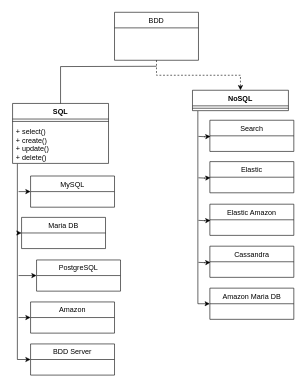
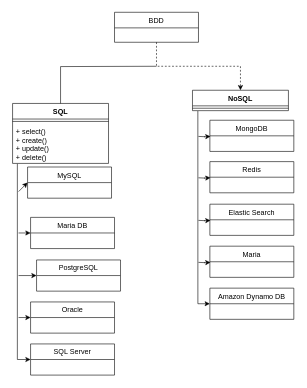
  <mxCell id="0" />
  <mxCell id="1" parent="0" />
  <mxCell id="2" style="edgeStyle=orthogonalEdgeStyle;rounded=0;orthogonalLoop=1;jettySize=auto;html=1;exitX=0.5;exitY=1;exitDx=0;exitDy=0;dashed=1;" edge="1" parent="1" source="3" target="4"><mxGeometry relative="1" as="geometry" /></mxCell>
- <mxCell id="3" value="BDD" style="swimlane;fontStyle=0;childLayout=stackLayout;horizontal=1;startSize=26;fillColor=none;horizontalStack=0;resizeParent=1;resizeParentMax=0;resizeLast=0;collapsible=1;marginBottom=0;" vertex="1" parent="1"><mxGeometry x="190" y="20" width="140" height="80" as="geometry" /></mxCell>
+ <mxCell id="3" value="BDD" style="swimlane;fontStyle=0;childLayout=stackLayout;horizontal=1;startSize=26;fillColor=none;horizontalStack=0;resizeParent=1;resizeParentMax=0;resizeLast=0;collapsible=1;marginBottom=0;" vertex="1" parent="1"><mxGeometry x="190" y="20" width="140" height="50" as="geometry" /></mxCell>
  <mxCell id="4" value="NoSQL" style="swimlane;fontStyle=1;align=center;verticalAlign=top;childLayout=stackLayout;horizontal=1;startSize=26;horizontalStack=0;resizeParent=1;resizeParentMax=0;resizeLast=0;collapsible=1;marginBottom=0;" vertex="1" parent="1"><mxGeometry x="320" y="150" width="160" height="34" as="geometry" /></mxCell>
  <mxCell id="5" value="" style="line;strokeWidth=1;fillColor=none;align=left;verticalAlign=middle;spacingTop=-1;spacingLeft=3;spacingRight=3;rotatable=0;labelPosition=right;points=[];portConstraint=eastwest;" vertex="1" parent="4"><mxGeometry y="26" width="160" height="8" as="geometry" /></mxCell>
- <mxCell id="6" value="MySQL" style="swimlane;fontStyle=0;childLayout=stackLayout;horizontal=1;startSize=26;fillColor=none;horizontalStack=0;resizeParent=1;resizeParentMax=0;resizeLast=0;collapsible=1;marginBottom=0;" vertex="1" parent="1"><mxGeometry x="50" y="293" width="140" height="52" as="geometry" /></mxCell>
- <mxCell id="7" value="Maria DB" style="swimlane;fontStyle=0;childLayout=stackLayout;horizontal=1;startSize=26;fillColor=none;horizontalStack=0;resizeParent=1;resizeParentMax=0;resizeLast=0;collapsible=1;marginBottom=0;" vertex="1" parent="1"><mxGeometry x="35" y="362" width="140" height="52" as="geometry" /></mxCell>
+ <mxCell id="6" value="MySQL" style="swimlane;fontStyle=0;childLayout=stackLayout;horizontal=1;startSize=26;fillColor=none;horizontalStack=0;resizeParent=1;resizeParentMax=0;resizeLast=0;collapsible=1;marginBottom=0;" vertex="1" parent="1"><mxGeometry x="45" y="278" width="140" height="52" as="geometry" /></mxCell>
+ <mxCell id="7" value="Maria DB" style="swimlane;fontStyle=0;childLayout=stackLayout;horizontal=1;startSize=26;fillColor=none;horizontalStack=0;resizeParent=1;resizeParentMax=0;resizeLast=0;collapsible=1;marginBottom=0;" vertex="1" parent="1"><mxGeometry x="50" y="362" width="140" height="52" as="geometry" /></mxCell>
  <mxCell id="8" value="PostgreSQL" style="swimlane;fontStyle=0;childLayout=stackLayout;horizontal=1;startSize=26;fillColor=none;horizontalStack=0;resizeParent=1;resizeParentMax=0;resizeLast=0;collapsible=1;marginBottom=0;" vertex="1" parent="1"><mxGeometry x="60" y="433" width="140" height="52" as="geometry" /></mxCell>
- <mxCell id="9" value="Amazon" style="swimlane;fontStyle=0;childLayout=stackLayout;horizontal=1;startSize=26;fillColor=none;horizontalStack=0;resizeParent=1;resizeParentMax=0;resizeLast=0;collapsible=1;marginBottom=0;" vertex="1" parent="1"><mxGeometry x="50" y="503" width="140" height="52" as="geometry" /></mxCell>
- <mxCell id="10" value="BDD Server" style="swimlane;fontStyle=0;childLayout=stackLayout;horizontal=1;startSize=26;fillColor=none;horizontalStack=0;resizeParent=1;resizeParentMax=0;resizeLast=0;collapsible=1;marginBottom=0;" vertex="1" parent="1"><mxGeometry x="50" y="573" width="140" height="52" as="geometry" /></mxCell>
+ <mxCell id="9" value="Oracle" style="swimlane;fontStyle=0;childLayout=stackLayout;horizontal=1;startSize=26;fillColor=none;horizontalStack=0;resizeParent=1;resizeParentMax=0;resizeLast=0;collapsible=1;marginBottom=0;" vertex="1" parent="1"><mxGeometry x="50" y="503" width="140" height="52" as="geometry" /></mxCell>
+ <mxCell id="10" value="SQL Server" style="swimlane;fontStyle=0;childLayout=stackLayout;horizontal=1;startSize=26;fillColor=none;horizontalStack=0;resizeParent=1;resizeParentMax=0;resizeLast=0;collapsible=1;marginBottom=0;" vertex="1" parent="1"><mxGeometry x="50" y="573" width="140" height="52" as="geometry" /></mxCell>
  <mxCell id="11" value="" style="endArrow=classic;html=1;rounded=0;entryX=0;entryY=0.5;entryDx=0;entryDy=0;" edge="1" parent="1" target="6"><mxGeometry width="50" height="50" relative="1" as="geometry"><mxPoint x="30" y="319" as="sourcePoint" /><mxPoint x="290" y="443" as="targetPoint" /></mxGeometry></mxCell>
  <mxCell id="12" value="" style="endArrow=classic;html=1;rounded=0;entryX=0;entryY=0.5;entryDx=0;entryDy=0;" edge="1" parent="1" target="7"><mxGeometry width="50" height="50" relative="1" as="geometry"><mxPoint x="30" y="388" as="sourcePoint" /><mxPoint x="60" y="329" as="targetPoint" /></mxGeometry></mxCell>
  <mxCell id="13" value="" style="endArrow=classic;html=1;rounded=0;entryX=0;entryY=0.5;entryDx=0;entryDy=0;" edge="1" parent="1" target="8"><mxGeometry width="50" height="50" relative="1" as="geometry"><mxPoint x="30" y="459" as="sourcePoint" /><mxPoint x="70" y="339" as="targetPoint" /></mxGeometry></mxCell>
  <mxCell id="14" value="" style="endArrow=classic;html=1;rounded=0;entryX=0;entryY=0.5;entryDx=0;entryDy=0;" edge="1" parent="1" target="9"><mxGeometry width="50" height="50" relative="1" as="geometry"><mxPoint x="30" y="529" as="sourcePoint" /><mxPoint x="80" y="349" as="targetPoint" /></mxGeometry></mxCell>
- <mxCell id="15" value="Search" style="swimlane;fontStyle=0;childLayout=stackLayout;horizontal=1;startSize=26;fillColor=none;horizontalStack=0;resizeParent=1;resizeParentMax=0;resizeLast=0;collapsible=1;marginBottom=0;" vertex="1" parent="1"><mxGeometry x="349" y="200" width="140" height="52" as="geometry" /></mxCell>
- <mxCell id="16" value="Elastic" style="swimlane;fontStyle=0;childLayout=stackLayout;horizontal=1;startSize=26;fillColor=none;horizontalStack=0;resizeParent=1;resizeParentMax=0;resizeLast=0;collapsible=1;marginBottom=0;" vertex="1" parent="1"><mxGeometry x="349" y="269" width="140" height="52" as="geometry" /></mxCell>
- <mxCell id="17" value="Elastic Amazon" style="swimlane;fontStyle=0;childLayout=stackLayout;horizontal=1;startSize=26;fillColor=none;horizontalStack=0;resizeParent=1;resizeParentMax=0;resizeLast=0;collapsible=1;marginBottom=0;" vertex="1" parent="1"><mxGeometry x="349" y="340" width="140" height="52" as="geometry" /></mxCell>
- <mxCell id="18" value="Cassandra" style="swimlane;fontStyle=0;childLayout=stackLayout;horizontal=1;startSize=26;fillColor=none;horizontalStack=0;resizeParent=1;resizeParentMax=0;resizeLast=0;collapsible=1;marginBottom=0;" vertex="1" parent="1"><mxGeometry x="349" y="410" width="140" height="52" as="geometry" /></mxCell>
- <mxCell id="19" value="Amazon Maria DB" style="swimlane;fontStyle=0;childLayout=stackLayout;horizontal=1;startSize=26;fillColor=none;horizontalStack=0;resizeParent=1;resizeParentMax=0;resizeLast=0;collapsible=1;marginBottom=0;" vertex="1" parent="1"><mxGeometry x="349" y="480" width="140" height="52" as="geometry" /></mxCell>
+ <mxCell id="15" value="MongoDB" style="swimlane;fontStyle=0;childLayout=stackLayout;horizontal=1;startSize=26;fillColor=none;horizontalStack=0;resizeParent=1;resizeParentMax=0;resizeLast=0;collapsible=1;marginBottom=0;" vertex="1" parent="1"><mxGeometry x="349" y="200" width="140" height="52" as="geometry" /></mxCell>
+ <mxCell id="16" value="Redis" style="swimlane;fontStyle=0;childLayout=stackLayout;horizontal=1;startSize=26;fillColor=none;horizontalStack=0;resizeParent=1;resizeParentMax=0;resizeLast=0;collapsible=1;marginBottom=0;" vertex="1" parent="1"><mxGeometry x="349" y="269" width="140" height="52" as="geometry" /></mxCell>
+ <mxCell id="17" value="Elastic Search" style="swimlane;fontStyle=0;childLayout=stackLayout;horizontal=1;startSize=26;fillColor=none;horizontalStack=0;resizeParent=1;resizeParentMax=0;resizeLast=0;collapsible=1;marginBottom=0;" vertex="1" parent="1"><mxGeometry x="349" y="340" width="140" height="52" as="geometry" /></mxCell>
+ <mxCell id="18" value="Maria" style="swimlane;fontStyle=0;childLayout=stackLayout;horizontal=1;startSize=26;fillColor=none;horizontalStack=0;resizeParent=1;resizeParentMax=0;resizeLast=0;collapsible=1;marginBottom=0;" vertex="1" parent="1"><mxGeometry x="349" y="410" width="140" height="52" as="geometry" /></mxCell>
+ <mxCell id="19" value="Amazon Dynamo DB" style="swimlane;fontStyle=0;childLayout=stackLayout;horizontal=1;startSize=26;fillColor=none;horizontalStack=0;resizeParent=1;resizeParentMax=0;resizeLast=0;collapsible=1;marginBottom=0;" vertex="1" parent="1"><mxGeometry x="349" y="480" width="140" height="52" as="geometry" /></mxCell>
  <mxCell id="20" value="" style="endArrow=classic;html=1;rounded=0;entryX=0;entryY=0.5;entryDx=0;entryDy=0;edgeStyle=orthogonalEdgeStyle;" edge="1" parent="1"><mxGeometry width="50" height="50" relative="1" as="geometry"><mxPoint x="330" y="227" as="sourcePoint" /><mxPoint x="350" y="227" as="targetPoint" /></mxGeometry></mxCell>
  <mxCell id="21" value="" style="endArrow=classic;html=1;rounded=0;entryX=0;entryY=0.5;entryDx=0;entryDy=0;edgeStyle=orthogonalEdgeStyle;" edge="1" parent="1"><mxGeometry width="50" height="50" relative="1" as="geometry"><mxPoint x="330" y="296" as="sourcePoint" /><mxPoint x="350" y="296" as="targetPoint" /></mxGeometry></mxCell>
  <mxCell id="22" value="" style="endArrow=classic;html=1;rounded=0;entryX=0;entryY=0.5;entryDx=0;entryDy=0;edgeStyle=orthogonalEdgeStyle;" edge="1" parent="1"><mxGeometry width="50" height="50" relative="1" as="geometry"><mxPoint x="330" y="367" as="sourcePoint" /><mxPoint x="350" y="367" as="targetPoint" /></mxGeometry></mxCell>
  <mxCell id="23" value="" style="endArrow=classic;html=1;rounded=0;entryX=0;entryY=0.5;entryDx=0;entryDy=0;edgeStyle=orthogonalEdgeStyle;" edge="1" parent="1"><mxGeometry width="50" height="50" relative="1" as="geometry"><mxPoint x="330" y="437" as="sourcePoint" /><mxPoint x="350" y="437" as="targetPoint" /></mxGeometry></mxCell>
  <mxCell id="24" value="" style="endArrow=classic;html=1;rounded=0;exitX=0.056;exitY=1.064;exitDx=0;exitDy=0;exitPerimeter=0;entryX=0;entryY=0.5;entryDx=0;entryDy=0;edgeStyle=orthogonalEdgeStyle;" edge="1" parent="1" target="19"><mxGeometry width="50" height="50" relative="1" as="geometry"><mxPoint x="328.96" y="184.664" as="sourcePoint" /><mxPoint x="330" y="510" as="targetPoint" /><Array as="points"><mxPoint x="329" y="506" /></Array></mxGeometry></mxCell>
  <mxCell id="25" value="SQL" style="swimlane;fontStyle=1;align=center;verticalAlign=top;childLayout=stackLayout;horizontal=1;startSize=26;horizontalStack=0;resizeParent=1;resizeParentMax=0;resizeLast=0;collapsible=1;marginBottom=0;" vertex="1" parent="1"><mxGeometry x="20" y="172" width="160" height="100" as="geometry" /></mxCell>
  <mxCell id="26" value="" style="line;strokeWidth=1;fillColor=none;align=left;verticalAlign=middle;spacingTop=-1;spacingLeft=3;spacingRight=3;rotatable=0;labelPosition=right;points=[];portConstraint=eastwest;" vertex="1" parent="25"><mxGeometry y="26" width="160" height="8" as="geometry" /></mxCell>
  <mxCell id="27" value="+ select()&#10;+ create()&#10;+ update()&#10;+ delete()" style="text;strokeColor=none;fillColor=none;align=left;verticalAlign=top;spacingLeft=4;spacingRight=4;overflow=hidden;rotatable=0;points=[[0,0.5],[1,0.5]];portConstraint=eastwest;" vertex="1" parent="25"><mxGeometry y="34" width="160" height="66" as="geometry" /></mxCell>
  <mxCell id="28" value="" style="edgeStyle=orthogonalEdgeStyle;rounded=0;orthogonalLoop=1;jettySize=auto;html=1;endArrow=none;entryX=0.5;entryY=0;entryDx=0;entryDy=0;" edge="1" parent="1" target="25"><mxGeometry relative="1" as="geometry"><mxPoint x="260" y="110" as="sourcePoint" /><mxPoint x="100" y="170" as="targetPoint" /></mxGeometry></mxCell>
  <mxCell id="29" value="" style="endArrow=classic;html=1;rounded=0;exitX=0.05;exitY=1.01;exitDx=0;exitDy=0;exitPerimeter=0;edgeStyle=orthogonalEdgeStyle;entryX=0;entryY=0.5;entryDx=0;entryDy=0;" edge="1" parent="1" source="27" target="10"><mxGeometry width="50" height="50" relative="1" as="geometry"><mxPoint x="260" y="470" as="sourcePoint" /><mxPoint x="30" y="600" as="targetPoint" /></mxGeometry></mxCell>
